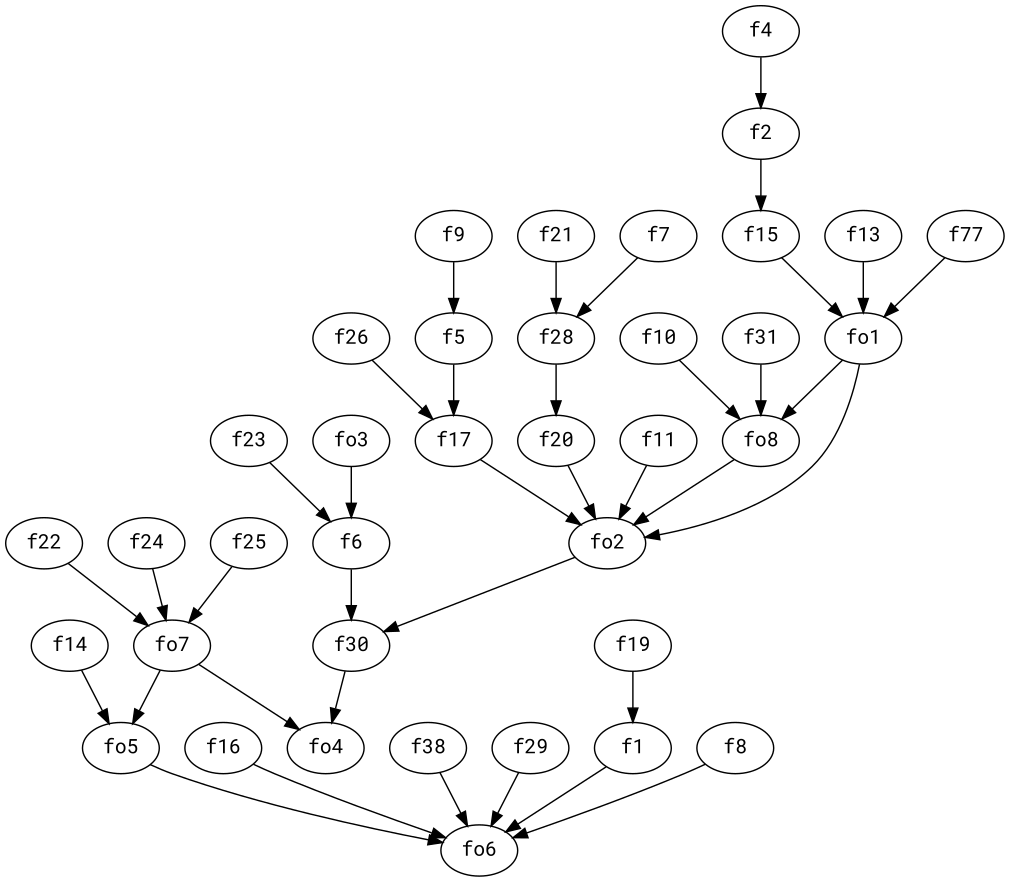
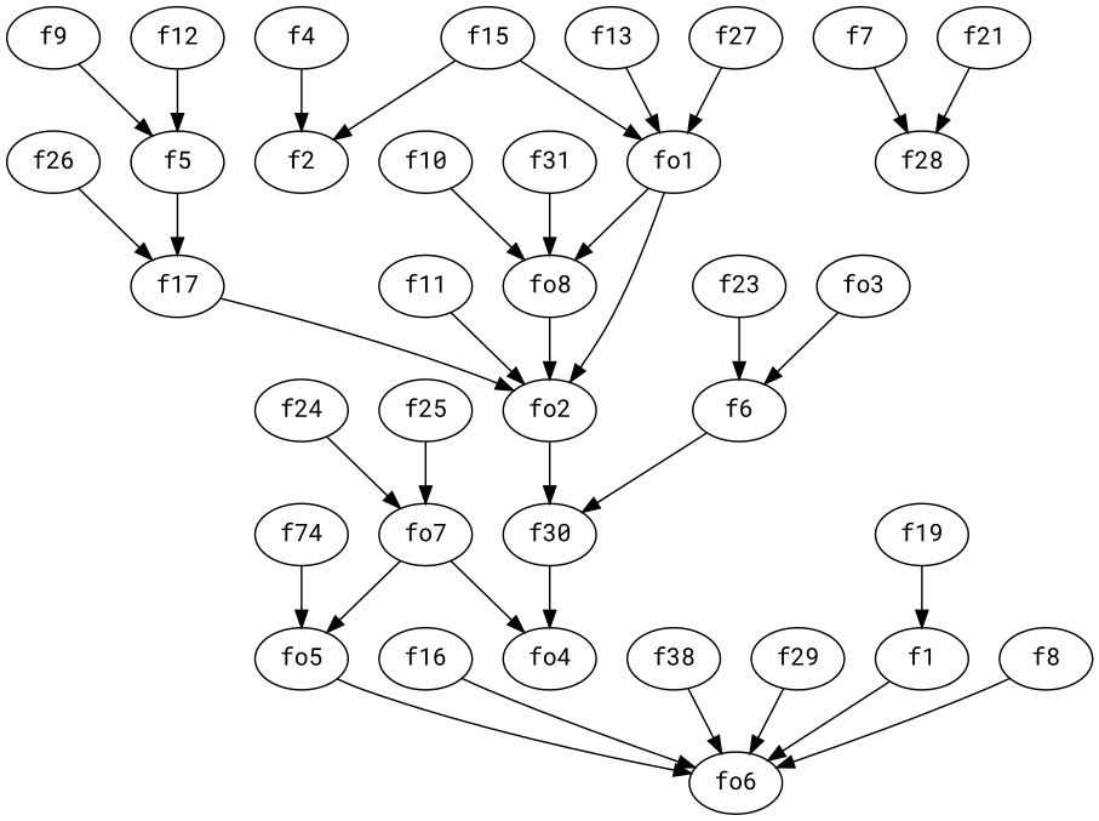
  strict digraph {
    fontname="Roboto Mono"
    node [fontname="Roboto Mono"]
    edge [fontname="Roboto Mono" weight=2]
    f1
    fo6
    f2
    f15
    fo1
    f4
    f5
    f17
    fo2
    f6
    f30
    fo4
    f7
    f28
-   f20
    f8
    f9
    f10
    fo8
    f11
+   f12
    f13
-   f14
+   f14 [label=f74]
    fo5
    f16
    n26 [label=f38]
    f19
    f21
-   f22
    fo7
    f23
    f24
    f25
    f26
-   f27 [label=f77]
+   f27
    f29
    f31
    fo3
    f1 -> fo6
-   f2 -> f15
+   f15 -> f2
    f15 -> fo1
    fo1 -> fo2
    fo1 -> fo8
    f4 -> f2
    f5 -> f17
    f17 -> fo2
    fo2 -> f30
    f6 -> f30
    f30 -> fo4
    f7 -> f28
-   f28 -> f20
-   f20 -> fo2
    f8 -> fo6
    f9 -> f5
    f10 -> fo8
    fo8 -> fo2
    f11 -> fo2
+   f12 -> f5
    f13 -> fo1
    f14 -> fo5
    fo5 -> fo6
    f16 -> fo6
    n26 -> fo6
    f19 -> f1
    f21 -> f28
-   f22 -> fo7
    fo7 -> fo4
    fo7 -> fo5
    f23 -> f6
    f24 -> fo7
    f25 -> fo7
    f26 -> f17
    f27 -> fo1
    f29 -> fo6
    f31 -> fo8
    fo3 -> f6
  }
